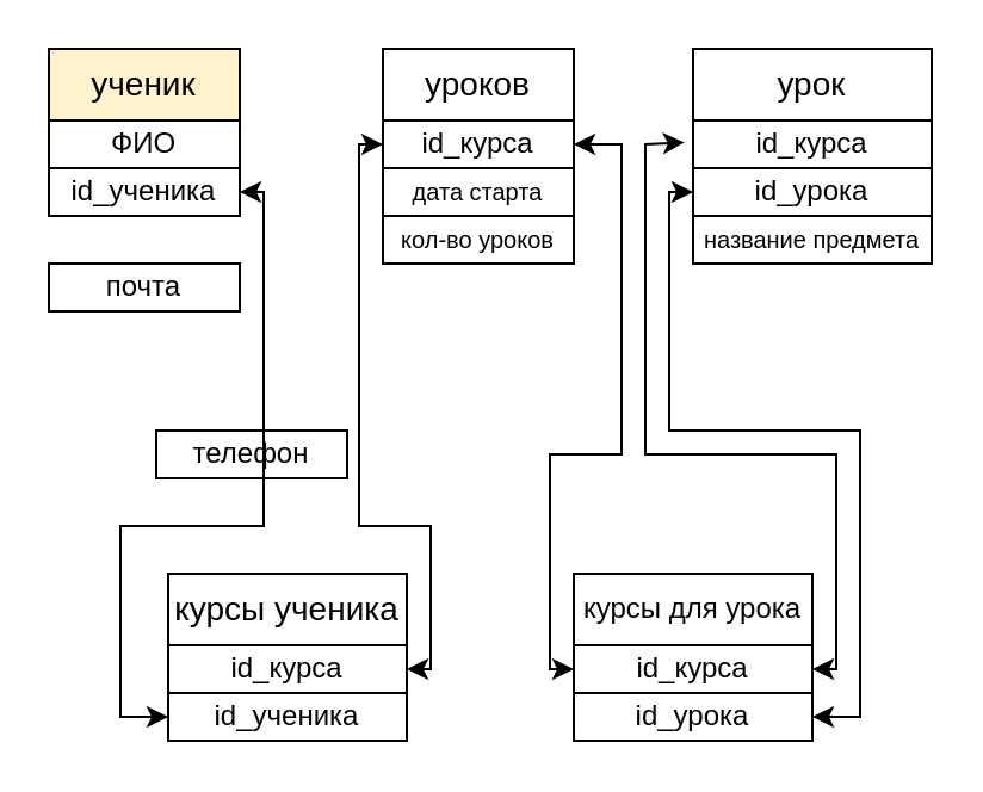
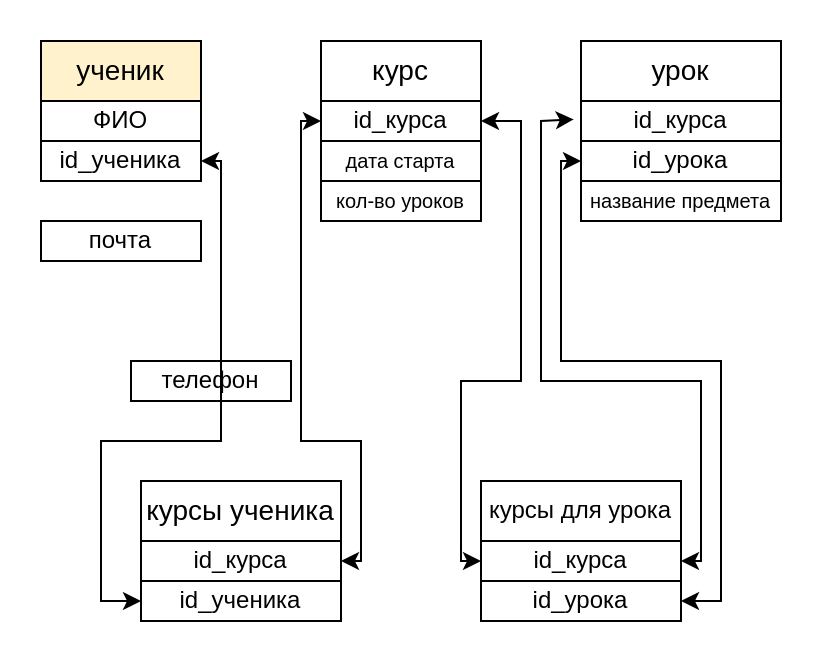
  <mxCell id="0" />
  <mxCell id="1" parent="0" />
  <mxCell id="2" value="&lt;font style=&quot;font-size: 14px;&quot;&gt;ученик&lt;/font&gt;" style="rounded=0;whiteSpace=wrap;html=1;fillColor=#fff2cc;" vertex="1" parent="1"><mxGeometry x="20" y="20" width="80" height="30" as="geometry" /></mxCell>
  <mxCell id="3" value="ФИО" style="rounded=0;whiteSpace=wrap;html=1;" vertex="1" parent="1"><mxGeometry x="20" y="50" width="80" height="20" as="geometry" /></mxCell>
  <mxCell id="4" value="телефон" style="rounded=0;whiteSpace=wrap;html=1;" vertex="1" parent="1"><mxGeometry x="65" y="180" width="80" height="20" as="geometry" /></mxCell>
  <mxCell id="5" value="почта" style="rounded=0;whiteSpace=wrap;html=1;" vertex="1" parent="1"><mxGeometry x="20" y="110" width="80" height="20" as="geometry" /></mxCell>
- <mxCell id="6" value="&lt;font style=&quot;font-size: 14px;&quot;&gt;уроков&lt;/font&gt;" style="rounded=0;whiteSpace=wrap;html=1;" vertex="1" parent="1"><mxGeometry x="160" y="20" width="80" height="30" as="geometry" /></mxCell>
+ <mxCell id="6" value="&lt;font style=&quot;font-size: 14px;&quot;&gt;курс&lt;/font&gt;" style="rounded=0;whiteSpace=wrap;html=1;" vertex="1" parent="1"><mxGeometry x="160" y="20" width="80" height="30" as="geometry" /></mxCell>
  <mxCell id="7" value="&lt;font style=&quot;font-size: 10px;&quot;&gt;дата старта&lt;/font&gt;" style="rounded=0;whiteSpace=wrap;html=1;" vertex="1" parent="1"><mxGeometry x="160" y="70" width="80" height="20" as="geometry" /></mxCell>
  <mxCell id="8" value="&lt;p style=&quot;line-height: 130%;&quot;&gt;&lt;font style=&quot;font-size: 10px;&quot;&gt;кол-во уроков&lt;/font&gt;&lt;/p&gt;" style="rounded=0;whiteSpace=wrap;html=1;" vertex="1" parent="1"><mxGeometry x="160" y="90" width="80" height="20" as="geometry" /></mxCell>
  <mxCell id="9" value="&lt;font style=&quot;font-size: 14px;&quot;&gt;урок&lt;/font&gt;" style="rounded=0;whiteSpace=wrap;html=1;" vertex="1" parent="1"><mxGeometry x="290" y="20" width="100" height="30" as="geometry" /></mxCell>
  <mxCell id="10" value="&lt;font style=&quot;font-size: 10px;&quot;&gt;название предмета&lt;/font&gt;" style="rounded=0;whiteSpace=wrap;html=1;" vertex="1" parent="1"><mxGeometry x="290" y="90" width="100" height="20" as="geometry" /></mxCell>
  <mxCell id="11" value="&lt;p style=&quot;line-height: 130%;&quot;&gt;id_курса&lt;br&gt;&lt;/p&gt;" style="rounded=0;whiteSpace=wrap;html=1;" vertex="1" parent="1"><mxGeometry x="290" y="50" width="100" height="20" as="geometry" /></mxCell>
  <mxCell id="12" value="id_ученика" style="rounded=0;whiteSpace=wrap;html=1;" vertex="1" parent="1"><mxGeometry x="20" y="70" width="80" height="20" as="geometry" /></mxCell>
  <mxCell id="13" value="&lt;font style=&quot;font-size: 14px;&quot;&gt;курсы ученика&lt;/font&gt;" style="rounded=0;whiteSpace=wrap;html=1;" vertex="1" parent="1"><mxGeometry x="70" y="240" width="100" height="30" as="geometry" /></mxCell>
  <mxCell id="14" value="&lt;p style=&quot;line-height: 130%;&quot;&gt;id_курса&lt;br&gt;&lt;/p&gt;" style="rounded=0;whiteSpace=wrap;html=1;" vertex="1" parent="1"><mxGeometry x="160" y="50" width="80" height="20" as="geometry" /></mxCell>
  <mxCell id="15" value="&lt;p style=&quot;line-height: 130%;&quot;&gt;id_курса&lt;br&gt;&lt;/p&gt;" style="rounded=0;whiteSpace=wrap;html=1;" vertex="1" parent="1"><mxGeometry x="70" y="270" width="100" height="20" as="geometry" /></mxCell>
  <mxCell id="16" value="id_ученика" style="rounded=0;whiteSpace=wrap;html=1;" vertex="1" parent="1"><mxGeometry x="70" y="290" width="100" height="20" as="geometry" /></mxCell>
  <mxCell id="17" value="" style="endArrow=classic;startArrow=classic;html=1;rounded=0;exitX=1;exitY=0.5;exitDx=0;exitDy=0;entryX=0;entryY=0.5;entryDx=0;entryDy=0;" edge="1" parent="1" source="12" target="16"><mxGeometry width="50" height="50" relative="1" as="geometry"><mxPoint x="220" y="190" as="sourcePoint" /><mxPoint x="270" y="140" as="targetPoint" /><Array as="points"><mxPoint x="110" y="80" /><mxPoint x="110" y="150" /><mxPoint x="110" y="180" /><mxPoint x="110" y="220" /><mxPoint x="50" y="220" /><mxPoint x="50" y="300" /></Array></mxGeometry></mxCell>
  <mxCell id="18" value="" style="endArrow=classic;startArrow=classic;html=1;rounded=0;exitX=1;exitY=0.5;exitDx=0;exitDy=0;entryX=0;entryY=0.5;entryDx=0;entryDy=0;" edge="1" parent="1" source="15" target="14"><mxGeometry width="50" height="50" relative="1" as="geometry"><mxPoint x="220" y="190" as="sourcePoint" /><mxPoint x="270" y="140" as="targetPoint" /><Array as="points"><mxPoint x="180" y="280" /><mxPoint x="180" y="220" /><mxPoint x="150" y="220" /><mxPoint x="150" y="140" /><mxPoint x="150" y="100" /><mxPoint x="150" y="60" /></Array></mxGeometry></mxCell>
  <mxCell id="19" value="id_урока" style="rounded=0;whiteSpace=wrap;html=1;" vertex="1" parent="1"><mxGeometry x="290" y="70" width="100" height="20" as="geometry" /></mxCell>
  <mxCell id="20" value="&lt;font style=&quot;font-size: 12px;&quot;&gt;курсы для урока&lt;/font&gt;" style="rounded=0;whiteSpace=wrap;html=1;" vertex="1" parent="1"><mxGeometry x="240" y="240" width="100" height="30" as="geometry" /></mxCell>
  <mxCell id="21" value="&lt;p style=&quot;line-height: 130%;&quot;&gt;id_курса&lt;br&gt;&lt;/p&gt;" style="rounded=0;whiteSpace=wrap;html=1;" vertex="1" parent="1"><mxGeometry x="240" y="270" width="100" height="20" as="geometry" /></mxCell>
  <mxCell id="22" value="id_урока" style="rounded=0;whiteSpace=wrap;html=1;" vertex="1" parent="1"><mxGeometry x="240" y="290" width="100" height="20" as="geometry" /></mxCell>
  <mxCell id="23" value="" style="endArrow=classic;startArrow=classic;html=1;rounded=0;entryX=1;entryY=0.5;entryDx=0;entryDy=0;exitX=-0.036;exitY=0.46;exitDx=0;exitDy=0;exitPerimeter=0;" edge="1" parent="1" source="11" target="21"><mxGeometry width="50" height="50" relative="1" as="geometry"><mxPoint x="300" y="170" as="sourcePoint" /><mxPoint x="350" y="120" as="targetPoint" /><Array as="points"><mxPoint x="270" y="60" /><mxPoint x="270" y="120" /><mxPoint x="270" y="190" /><mxPoint x="350" y="190" /><mxPoint x="350" y="280" /></Array></mxGeometry></mxCell>
  <mxCell id="24" value="" style="endArrow=classic;startArrow=classic;html=1;rounded=0;entryX=0;entryY=0.5;entryDx=0;entryDy=0;exitX=1;exitY=0.5;exitDx=0;exitDy=0;" edge="1" parent="1" source="22" target="19"><mxGeometry width="50" height="50" relative="1" as="geometry"><mxPoint x="300" y="170" as="sourcePoint" /><mxPoint x="350" y="120" as="targetPoint" /><Array as="points"><mxPoint x="360" y="300" /><mxPoint x="360" y="230" /><mxPoint x="360" y="180" /><mxPoint x="280" y="180" /><mxPoint x="280" y="130" /><mxPoint x="280" y="80" /></Array></mxGeometry></mxCell>
  <mxCell id="25" value="" style="endArrow=classic;startArrow=classic;html=1;rounded=0;entryX=0;entryY=0.5;entryDx=0;entryDy=0;exitX=1;exitY=0.5;exitDx=0;exitDy=0;" edge="1" parent="1" source="14" target="21"><mxGeometry width="50" height="50" relative="1" as="geometry"><mxPoint x="300" y="170" as="sourcePoint" /><mxPoint x="350" y="120" as="targetPoint" /><Array as="points"><mxPoint x="260" y="60" /><mxPoint x="260" y="150" /><mxPoint x="260" y="190" /><mxPoint x="230" y="190" /><mxPoint x="230" y="280" /></Array></mxGeometry></mxCell>
